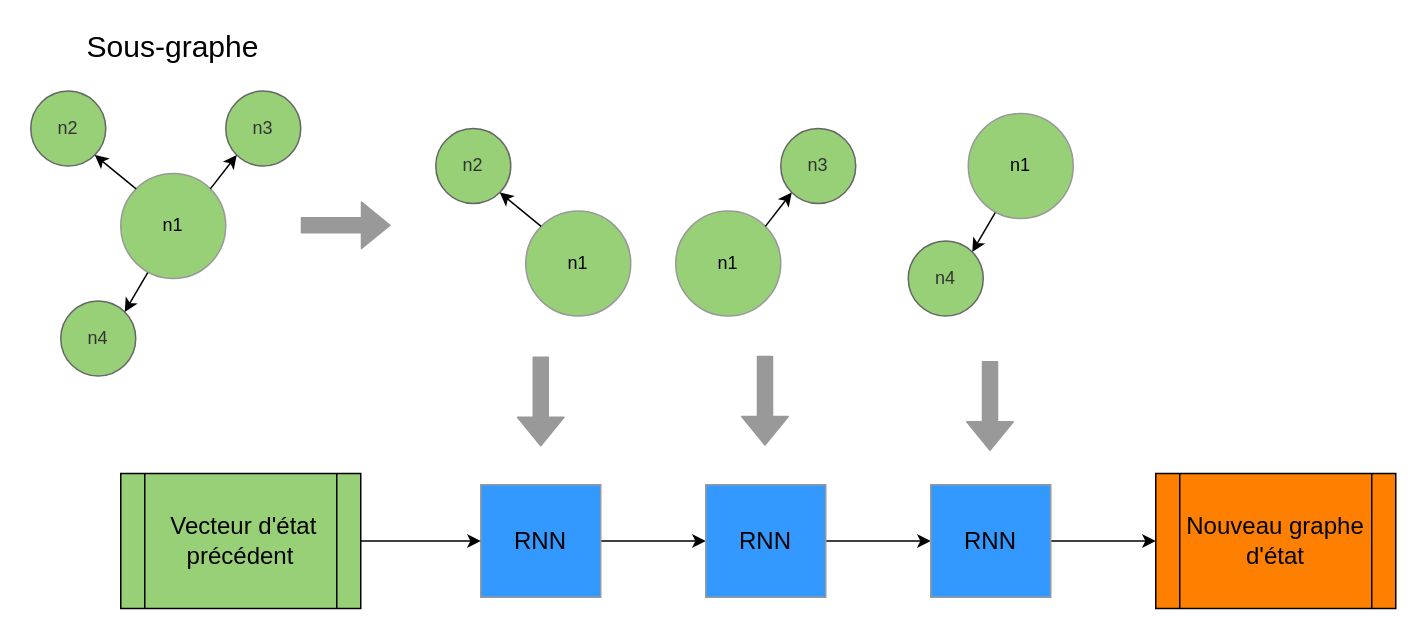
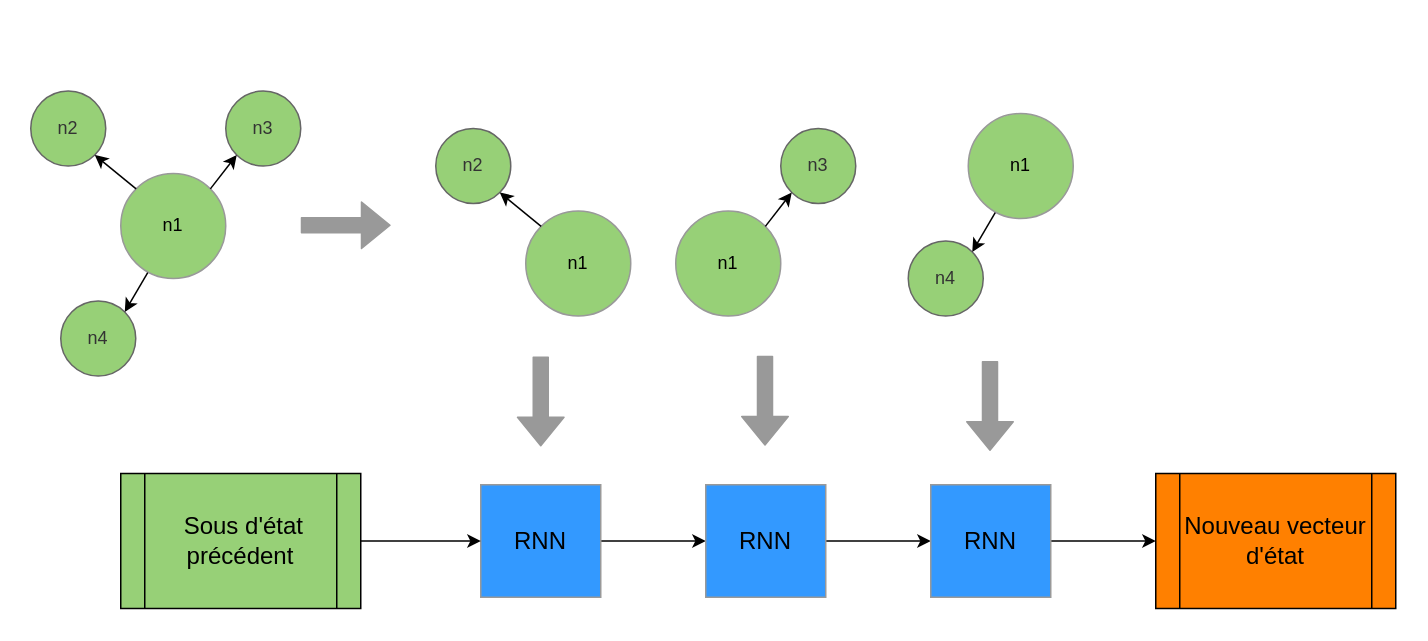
  <mxCell id="0" />
  <mxCell id="1" parent="0" />
  <mxCell id="2" value="n2" style="ellipse;whiteSpace=wrap;html=1;aspect=fixed;strokeColor=#666666;fillColor=#97D077;fontColor=#333333;" parent="1" vertex="1"><mxGeometry x="20" y="60" width="50" height="50" as="geometry" /></mxCell>
  <mxCell id="3" value="n1" style="ellipse;whiteSpace=wrap;html=1;aspect=fixed;strokeColor=#999999;fillColor=#97D077;" parent="1" vertex="1"><mxGeometry x="80" y="115" width="70" height="70" as="geometry" /></mxCell>
  <mxCell id="4" value="n3" style="ellipse;whiteSpace=wrap;html=1;aspect=fixed;strokeColor=#666666;fillColor=#97D077;fontColor=#333333;" parent="1" vertex="1"><mxGeometry x="150" y="60" width="50" height="50" as="geometry" /></mxCell>
  <mxCell id="5" value="n4" style="ellipse;whiteSpace=wrap;html=1;aspect=fixed;strokeColor=#666666;fillColor=#97D077;fontColor=#333333;" parent="1" vertex="1"><mxGeometry x="40" y="200" width="50" height="50" as="geometry" /></mxCell>
  <mxCell id="6" value="" style="endArrow=classic;html=1;exitX=0.257;exitY=0.943;exitDx=0;exitDy=0;exitPerimeter=0;entryX=1;entryY=0;entryDx=0;entryDy=0;" parent="1" source="3" target="5" edge="1"><mxGeometry width="50" height="50" relative="1" as="geometry"><mxPoint x="100" y="320" as="sourcePoint" /><mxPoint x="150" y="270" as="targetPoint" /></mxGeometry></mxCell>
  <mxCell id="7" value="" style="endArrow=classic;html=1;exitX=0;exitY=0;exitDx=0;exitDy=0;entryX=1;entryY=1;entryDx=0;entryDy=0;" parent="1" source="3" target="2" edge="1"><mxGeometry width="50" height="50" relative="1" as="geometry"><mxPoint x="108" y="191" as="sourcePoint" /><mxPoint x="93" y="217" as="targetPoint" /></mxGeometry></mxCell>
  <mxCell id="8" value="" style="endArrow=classic;html=1;exitX=1;exitY=0;exitDx=0;exitDy=0;entryX=0;entryY=1;entryDx=0;entryDy=0;" parent="1" source="3" target="4" edge="1"><mxGeometry width="50" height="50" relative="1" as="geometry"><mxPoint x="100" y="135" as="sourcePoint" /><mxPoint x="73" y="113" as="targetPoint" /></mxGeometry></mxCell>
  <mxCell id="9" value="" style="shape=flexArrow;endArrow=classic;html=1;strokeColor=#999999;fillColor=#999999;" edge="1" parent="1"><mxGeometry width="50" height="50" relative="1" as="geometry"><mxPoint x="200" y="149.5" as="sourcePoint" /><mxPoint x="260" y="149.5" as="targetPoint" /></mxGeometry></mxCell>
  <mxCell id="10" style="edgeStyle=orthogonalEdgeStyle;rounded=0;orthogonalLoop=1;jettySize=auto;html=1;exitX=1;exitY=0.5;exitDx=0;exitDy=0;entryX=0;entryY=0.5;entryDx=0;entryDy=0;strokeColor=#000000;fillColor=#999999;" edge="1" parent="1" source="11" target="17"><mxGeometry relative="1" as="geometry" /></mxCell>
  <mxCell id="11" value="&lt;font style=&quot;font-size: 16px&quot;&gt;RNN&lt;/font&gt;" style="rounded=0;whiteSpace=wrap;html=1;strokeColor=#999999;fillColor=#3399FF;" vertex="1" parent="1"><mxGeometry x="320" y="322.5" width="80" height="75" as="geometry" /></mxCell>
- <mxCell id="12" value="&lt;font style=&quot;font-size: 20px&quot;&gt;Sous-graphe&lt;/font&gt;" style="text;html=1;strokeColor=none;fillColor=none;align=center;verticalAlign=middle;whiteSpace=wrap;rounded=0;" vertex="1" parent="1"><mxGeometry x="40" y="20" width="150" height="20" as="geometry" /></mxCell>
- <mxCell id="13" value="&lt;font style=&quot;font-size: 16px&quot;&gt;Nouveau graphe d'état &lt;/font&gt;" style="shape=process;whiteSpace=wrap;html=1;backgroundOutline=1;strokeColor=#000000;fillColor=#FF8000;" vertex="1" parent="1"><mxGeometry x="770" y="315" width="160" height="90" as="geometry" /></mxCell>
+ <mxCell id="13" value="&lt;font style=&quot;font-size: 16px&quot;&gt;Nouveau vecteur d'état &lt;/font&gt;" style="shape=process;whiteSpace=wrap;html=1;backgroundOutline=1;strokeColor=#000000;fillColor=#FF8000;" vertex="1" parent="1"><mxGeometry x="770" y="315" width="160" height="90" as="geometry" /></mxCell>
  <mxCell id="14" style="edgeStyle=orthogonalEdgeStyle;rounded=0;orthogonalLoop=1;jettySize=auto;html=1;exitX=1;exitY=0.5;exitDx=0;exitDy=0;strokeColor=#000000;fillColor=#999999;" edge="1" parent="1" source="15" target="11"><mxGeometry relative="1" as="geometry" /></mxCell>
- <mxCell id="15" value="&lt;font style=&quot;font-size: 16px&quot;&gt;&amp;nbsp;Vecteur d'état précédent &lt;/font&gt;" style="shape=process;whiteSpace=wrap;html=1;backgroundOutline=1;strokeColor=#000000;fillColor=#97D077;" vertex="1" parent="1"><mxGeometry x="80" y="315" width="160" height="90" as="geometry" /></mxCell>
+ <mxCell id="15" value="&lt;font style=&quot;font-size: 16px&quot;&gt;&amp;nbsp;Sous d'état précédent &lt;/font&gt;" style="shape=process;whiteSpace=wrap;html=1;backgroundOutline=1;strokeColor=#000000;fillColor=#97D077;" vertex="1" parent="1"><mxGeometry x="80" y="315" width="160" height="90" as="geometry" /></mxCell>
  <mxCell id="16" style="edgeStyle=orthogonalEdgeStyle;rounded=0;orthogonalLoop=1;jettySize=auto;html=1;exitX=1;exitY=0.5;exitDx=0;exitDy=0;entryX=0;entryY=0.5;entryDx=0;entryDy=0;strokeColor=#000000;fillColor=#999999;" edge="1" parent="1" source="17" target="19"><mxGeometry relative="1" as="geometry" /></mxCell>
  <mxCell id="17" value="&lt;font style=&quot;font-size: 16px&quot;&gt;RNN&lt;/font&gt;" style="rounded=0;whiteSpace=wrap;html=1;strokeColor=#999999;fillColor=#3399FF;" vertex="1" parent="1"><mxGeometry x="470" y="322.5" width="80" height="75" as="geometry" /></mxCell>
  <mxCell id="18" style="edgeStyle=orthogonalEdgeStyle;rounded=0;orthogonalLoop=1;jettySize=auto;html=1;exitX=1;exitY=0.5;exitDx=0;exitDy=0;strokeColor=#000000;fillColor=#999999;" edge="1" parent="1" source="19" target="13"><mxGeometry relative="1" as="geometry" /></mxCell>
  <mxCell id="19" value="&lt;font style=&quot;font-size: 16px&quot;&gt;RNN&lt;/font&gt;" style="rounded=0;whiteSpace=wrap;html=1;strokeColor=#999999;fillColor=#3399FF;" vertex="1" parent="1"><mxGeometry x="620" y="322.5" width="80" height="75" as="geometry" /></mxCell>
  <mxCell id="20" value="n2" style="ellipse;whiteSpace=wrap;html=1;aspect=fixed;strokeColor=#666666;fillColor=#97D077;fontColor=#333333;" vertex="1" parent="1"><mxGeometry x="290" y="85" width="50" height="50" as="geometry" /></mxCell>
  <mxCell id="21" value="n1" style="ellipse;whiteSpace=wrap;html=1;aspect=fixed;strokeColor=#999999;fillColor=#97D077;" vertex="1" parent="1"><mxGeometry x="350" y="140" width="70" height="70" as="geometry" /></mxCell>
  <mxCell id="22" value="" style="endArrow=classic;html=1;exitX=0;exitY=0;exitDx=0;exitDy=0;entryX=1;entryY=1;entryDx=0;entryDy=0;" edge="1" parent="1" source="21" target="20"><mxGeometry width="50" height="50" relative="1" as="geometry"><mxPoint x="378" y="216" as="sourcePoint" /><mxPoint x="363" y="242" as="targetPoint" /></mxGeometry></mxCell>
  <mxCell id="23" value="n1" style="ellipse;whiteSpace=wrap;html=1;aspect=fixed;strokeColor=#999999;fillColor=#97D077;" vertex="1" parent="1"><mxGeometry x="450" y="140" width="70" height="70" as="geometry" /></mxCell>
  <mxCell id="24" value="n3" style="ellipse;whiteSpace=wrap;html=1;aspect=fixed;strokeColor=#666666;fillColor=#97D077;fontColor=#333333;" vertex="1" parent="1"><mxGeometry x="520" y="85" width="50" height="50" as="geometry" /></mxCell>
  <mxCell id="25" value="" style="endArrow=classic;html=1;exitX=1;exitY=0;exitDx=0;exitDy=0;entryX=0;entryY=1;entryDx=0;entryDy=0;" edge="1" parent="1" source="23" target="24"><mxGeometry width="50" height="50" relative="1" as="geometry"><mxPoint x="470" y="160" as="sourcePoint" /><mxPoint x="443" y="138" as="targetPoint" /></mxGeometry></mxCell>
  <mxCell id="26" value="n1" style="ellipse;whiteSpace=wrap;html=1;aspect=fixed;strokeColor=#999999;fillColor=#97D077;" vertex="1" parent="1"><mxGeometry x="645" y="75" width="70" height="70" as="geometry" /></mxCell>
  <mxCell id="27" value="n4" style="ellipse;whiteSpace=wrap;html=1;aspect=fixed;strokeColor=#666666;fillColor=#97D077;fontColor=#333333;" vertex="1" parent="1"><mxGeometry x="605" y="160" width="50" height="50" as="geometry" /></mxCell>
  <mxCell id="28" value="" style="endArrow=classic;html=1;exitX=0.257;exitY=0.943;exitDx=0;exitDy=0;exitPerimeter=0;entryX=1;entryY=0;entryDx=0;entryDy=0;" edge="1" parent="1" source="26" target="27"><mxGeometry width="50" height="50" relative="1" as="geometry"><mxPoint x="665" y="280" as="sourcePoint" /><mxPoint x="715" y="230" as="targetPoint" /></mxGeometry></mxCell>
  <mxCell id="29" value="" style="shape=flexArrow;endArrow=classic;html=1;strokeColor=#999999;fillColor=#999999;" edge="1" parent="1"><mxGeometry width="50" height="50" relative="1" as="geometry"><mxPoint x="360" y="237" as="sourcePoint" /><mxPoint x="360" y="297" as="targetPoint" /></mxGeometry></mxCell>
  <mxCell id="30" value="" style="shape=flexArrow;endArrow=classic;html=1;strokeColor=#999999;fillColor=#999999;" edge="1" parent="1"><mxGeometry width="50" height="50" relative="1" as="geometry"><mxPoint x="509.5" y="236.5" as="sourcePoint" /><mxPoint x="509.5" y="296.5" as="targetPoint" /></mxGeometry></mxCell>
  <mxCell id="31" value="" style="shape=flexArrow;endArrow=classic;html=1;strokeColor=#999999;fillColor=#999999;" edge="1" parent="1"><mxGeometry width="50" height="50" relative="1" as="geometry"><mxPoint x="659.5" y="240" as="sourcePoint" /><mxPoint x="659.5" y="300" as="targetPoint" /></mxGeometry></mxCell>
